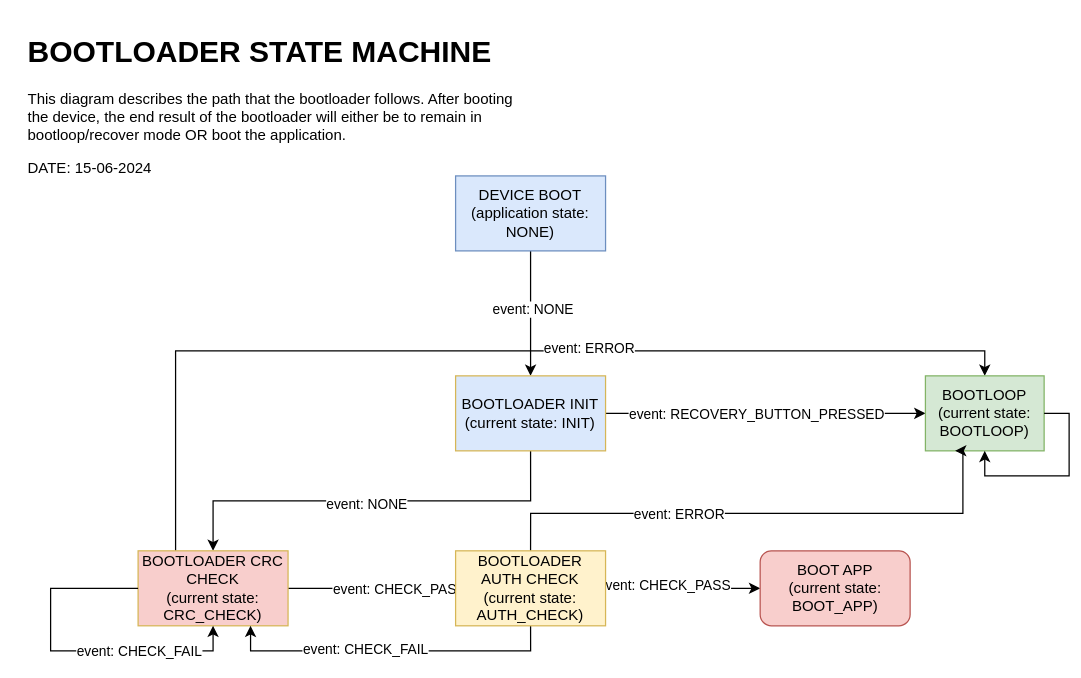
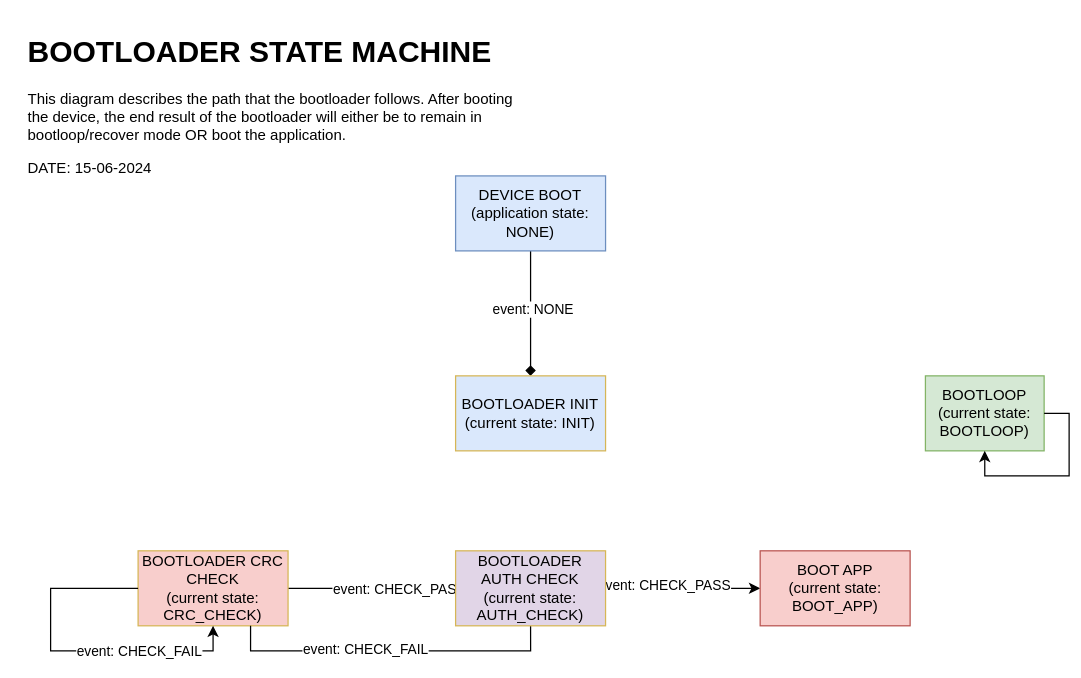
  <mxCell id="0" />
  <mxCell id="1" parent="0" />
- <mxCell id="2" style="edgeStyle=orthogonalEdgeStyle;rounded=0;orthogonalLoop=1;jettySize=auto;html=1;exitX=0.5;exitY=1;exitDx=0;exitDy=0;entryX=0.5;entryY=0;entryDx=0;entryDy=0;" parent="1" source="4" target="9" edge="1"><mxGeometry relative="1" as="geometry" /></mxCell>
+ <mxCell id="2" style="edgeStyle=orthogonalEdgeStyle;rounded=0;orthogonalLoop=1;jettySize=auto;html=1;exitX=0.5;exitY=1;exitDx=0;exitDy=0;entryX=0.5;entryY=0;entryDx=0;entryDy=0;endArrow=diamond;" parent="1" source="4" target="9" edge="1"><mxGeometry relative="1" as="geometry" /></mxCell>
  <mxCell id="3" value="event: NONE" style="edgeLabel;html=1;align=center;verticalAlign=middle;resizable=0;points=[];" parent="2" vertex="1" connectable="0"><mxGeometry x="-0.08" y="1" relative="1" as="geometry"><mxPoint as="offset" /></mxGeometry></mxCell>
  <mxCell id="4" value="DEVICE BOOT&lt;div&gt;(application state: NONE)&lt;/div&gt;" style="rounded=0;whiteSpace=wrap;html=1;fillColor=#dae8fc;strokeColor=#6c8ebf;" parent="1" vertex="1"><mxGeometry x="364.06" y="140" width="120" height="60" as="geometry" /></mxCell>
- <mxCell id="5" style="edgeStyle=orthogonalEdgeStyle;rounded=0;orthogonalLoop=1;jettySize=auto;html=1;exitX=0.5;exitY=1;exitDx=0;exitDy=0;entryX=0.5;entryY=0;entryDx=0;entryDy=0;" parent="1" source="9" target="14" edge="1"><mxGeometry relative="1" as="geometry" /></mxCell>
- <mxCell id="6" value="event: NONE" style="edgeLabel;html=1;align=center;verticalAlign=middle;resizable=0;points=[];" parent="5" vertex="1" connectable="0"><mxGeometry x="0.027" y="2" relative="1" as="geometry"><mxPoint as="offset" /></mxGeometry></mxCell>
- <mxCell id="7" style="edgeStyle=orthogonalEdgeStyle;rounded=0;orthogonalLoop=1;jettySize=auto;html=1;exitX=1;exitY=0.5;exitDx=0;exitDy=0;entryX=0;entryY=0.5;entryDx=0;entryDy=0;" parent="1" source="9" target="15" edge="1"><mxGeometry relative="1" as="geometry" /></mxCell>
- <mxCell id="8" value="event: RECOVERY_BUTTON_PRESSED" style="edgeLabel;html=1;align=center;verticalAlign=middle;resizable=0;points=[];" parent="7" vertex="1" connectable="0"><mxGeometry x="-0.209" y="-1" relative="1" as="geometry"><mxPoint x="19" y="-1" as="offset" /></mxGeometry></mxCell>
  <mxCell id="9" value="BOOTLOADER INIT&lt;div&gt;(current state: INIT)&lt;/div&gt;" style="rounded=0;whiteSpace=wrap;html=1;fillColor=#dae8fc;strokeColor=#d6b656;" parent="1" vertex="1"><mxGeometry x="364.06" y="300" width="120" height="60" as="geometry" /></mxCell>
  <mxCell id="10" style="edgeStyle=orthogonalEdgeStyle;rounded=0;orthogonalLoop=1;jettySize=auto;html=1;entryX=0;entryY=0.5;entryDx=0;entryDy=0;exitX=1;exitY=0.5;exitDx=0;exitDy=0;" parent="1" source="14" edge="1"><mxGeometry relative="1" as="geometry"><mxPoint x="310" y="430" as="sourcePoint" /><mxPoint x="404" y="470" as="targetPoint" /></mxGeometry></mxCell>
  <mxCell id="11" value="event: CHECK_PASS" style="edgeLabel;html=1;align=center;verticalAlign=middle;resizable=0;points=[];" parent="10" vertex="1" connectable="0"><mxGeometry x="-0.442" y="-3" relative="1" as="geometry"><mxPoint x="39" y="-3" as="offset" /></mxGeometry></mxCell>
- <mxCell id="12" style="edgeStyle=orthogonalEdgeStyle;rounded=0;orthogonalLoop=1;jettySize=auto;html=1;exitX=0.25;exitY=0;exitDx=0;exitDy=0;entryX=0.5;entryY=0;entryDx=0;entryDy=0;" parent="1" source="14" target="15" edge="1"><mxGeometry relative="1" as="geometry" /></mxCell>
- <mxCell id="13" value="event: ERROR" style="edgeLabel;html=1;align=center;verticalAlign=middle;resizable=0;points=[];" parent="12" vertex="1" connectable="0"><mxGeometry x="0.185" y="3" relative="1" as="geometry"><mxPoint as="offset" /></mxGeometry></mxCell>
  <mxCell id="14" value="BOOTLOADER CRC CHECK&lt;div&gt;(current state: CRC_CHECK)&lt;/div&gt;" style="rounded=0;whiteSpace=wrap;html=1;fillColor=#f8cecc;strokeColor=#d6b656;" parent="1" vertex="1"><mxGeometry x="110" y="440" width="120" height="60" as="geometry" /></mxCell>
  <mxCell id="15" value="BOOTLOOP&lt;div&gt;(current state: BOOTLOOP)&lt;/div&gt;" style="rounded=0;whiteSpace=wrap;html=1;fillColor=#d5e8d4;strokeColor=#82b366;" parent="1" vertex="1"><mxGeometry x="740" y="300" width="95" height="60" as="geometry" /></mxCell>
  <mxCell id="16" style="edgeStyle=orthogonalEdgeStyle;rounded=0;orthogonalLoop=1;jettySize=auto;html=1;exitX=1;exitY=0.5;exitDx=0;exitDy=0;entryX=0.5;entryY=1;entryDx=0;entryDy=0;" parent="1" source="15" target="15" edge="1"><mxGeometry relative="1" as="geometry" /></mxCell>
- <mxCell id="17" style="edgeStyle=orthogonalEdgeStyle;rounded=0;orthogonalLoop=1;jettySize=auto;html=1;exitX=0.5;exitY=1;exitDx=0;exitDy=0;entryX=0.75;entryY=1;entryDx=0;entryDy=0;" parent="1" source="23" target="14" edge="1"><mxGeometry relative="1" as="geometry" /></mxCell>
+ <mxCell id="17" style="edgeStyle=orthogonalEdgeStyle;rounded=0;orthogonalLoop=1;jettySize=auto;html=1;exitX=0.5;exitY=1;exitDx=0;exitDy=0;entryX=0.75;entryY=1;entryDx=0;entryDy=0;endArrow=none;" parent="1" source="23" target="14" edge="1"><mxGeometry relative="1" as="geometry" /></mxCell>
  <mxCell id="18" value="event: CHECK_FAIL" style="edgeLabel;html=1;align=center;verticalAlign=middle;resizable=0;points=[];" parent="17" vertex="1" connectable="0"><mxGeometry x="0.159" y="-2" relative="1" as="geometry"><mxPoint as="offset" /></mxGeometry></mxCell>
  <mxCell id="19" style="edgeStyle=orthogonalEdgeStyle;rounded=0;orthogonalLoop=1;jettySize=auto;html=1;exitX=1;exitY=0.5;exitDx=0;exitDy=0;entryX=0;entryY=0.5;entryDx=0;entryDy=0;" parent="1" source="23" target="26" edge="1"><mxGeometry relative="1" as="geometry" /></mxCell>
  <mxCell id="20" value="event: CHECK_PASS" style="edgeLabel;html=1;align=center;verticalAlign=middle;resizable=0;points=[];" parent="19" vertex="1" connectable="0"><mxGeometry x="-0.256" y="3" relative="1" as="geometry"><mxPoint as="offset" /></mxGeometry></mxCell>
- <mxCell id="21" style="edgeStyle=orthogonalEdgeStyle;rounded=0;orthogonalLoop=1;jettySize=auto;html=1;exitX=0.5;exitY=0;exitDx=0;exitDy=0;entryX=0.25;entryY=1;entryDx=0;entryDy=0;" parent="1" source="23" target="15" edge="1"><mxGeometry relative="1" as="geometry"><mxPoint x="820.06" y="380" as="targetPoint" /><Array as="points"><mxPoint x="424" y="410" /><mxPoint x="770" y="410" /><mxPoint x="770" y="360" /></Array></mxGeometry></mxCell>
- <mxCell id="22" value="event: ERROR" style="edgeLabel;html=1;align=center;verticalAlign=middle;resizable=0;points=[];" parent="21" vertex="1" connectable="0"><mxGeometry x="-0.314" relative="1" as="geometry"><mxPoint as="offset" /></mxGeometry></mxCell>
- <mxCell id="23" value="BOOTLOADER AUTH CHECK&lt;div&gt;(current state: AUTH_CHECK)&lt;/div&gt;" style="rounded=0;whiteSpace=wrap;html=1;fillColor=#fff2cc;strokeColor=#d6b656;" parent="1" vertex="1"><mxGeometry x="364.06" y="440" width="120" height="60" as="geometry" /></mxCell>
+ <mxCell id="23" value="BOOTLOADER AUTH CHECK&lt;div&gt;(current state: AUTH_CHECK)&lt;/div&gt;" style="rounded=0;whiteSpace=wrap;html=1;fillColor=#e1d5e7;strokeColor=#d6b656;" parent="1" vertex="1"><mxGeometry x="364.06" y="440" width="120" height="60" as="geometry" /></mxCell>
  <mxCell id="24" style="edgeStyle=orthogonalEdgeStyle;rounded=0;orthogonalLoop=1;jettySize=auto;html=1;exitX=0;exitY=0.5;exitDx=0;exitDy=0;entryX=0.5;entryY=1;entryDx=0;entryDy=0;" parent="1" source="14" target="14" edge="1"><mxGeometry relative="1" as="geometry"><Array as="points"><mxPoint x="40" y="470" /><mxPoint x="40" y="520" /><mxPoint x="170" y="520" /></Array></mxGeometry></mxCell>
  <mxCell id="25" value="event: CHECK_FAIL" style="edgeLabel;html=1;align=center;verticalAlign=middle;resizable=0;points=[];" parent="24" vertex="1" connectable="0"><mxGeometry x="-0.02" relative="1" as="geometry"><mxPoint x="58" as="offset" /></mxGeometry></mxCell>
- <mxCell id="26" value="BOOT APP&lt;div&gt;(current state: BOOT_APP)&lt;/div&gt;" style="whiteSpace=wrap;html=1;fillColor=#f8cecc;strokeColor=#b85450;rounded=1;" parent="1" vertex="1"><mxGeometry x="607.77" y="440" width="120" height="60" as="geometry" /></mxCell>
+ <mxCell id="26" value="BOOT APP&lt;div&gt;(current state: BOOT_APP)&lt;/div&gt;" style="rounded=0;whiteSpace=wrap;html=1;fillColor=#f8cecc;strokeColor=#b85450;" parent="1" vertex="1"><mxGeometry x="607.77" y="440" width="120" height="60" as="geometry" /></mxCell>
  <mxCell id="27" value="&lt;h1 style=&quot;margin-top: 0px;&quot;&gt;BOOTLOADER STATE MACHINE&lt;/h1&gt;&lt;p&gt;This diagram describes the path that the bootloader follows. After booting the device, the end result of the bootloader will either be to remain in bootloop/recover mode OR boot the application.&amp;nbsp;&lt;/p&gt;&lt;p&gt;DATE: 15-06-2024&lt;/p&gt;" style="text;html=1;whiteSpace=wrap;overflow=hidden;rounded=0;" parent="1" vertex="1"><mxGeometry width="400" height="120" as="geometry" x="20" y="20" /></mxCell>
